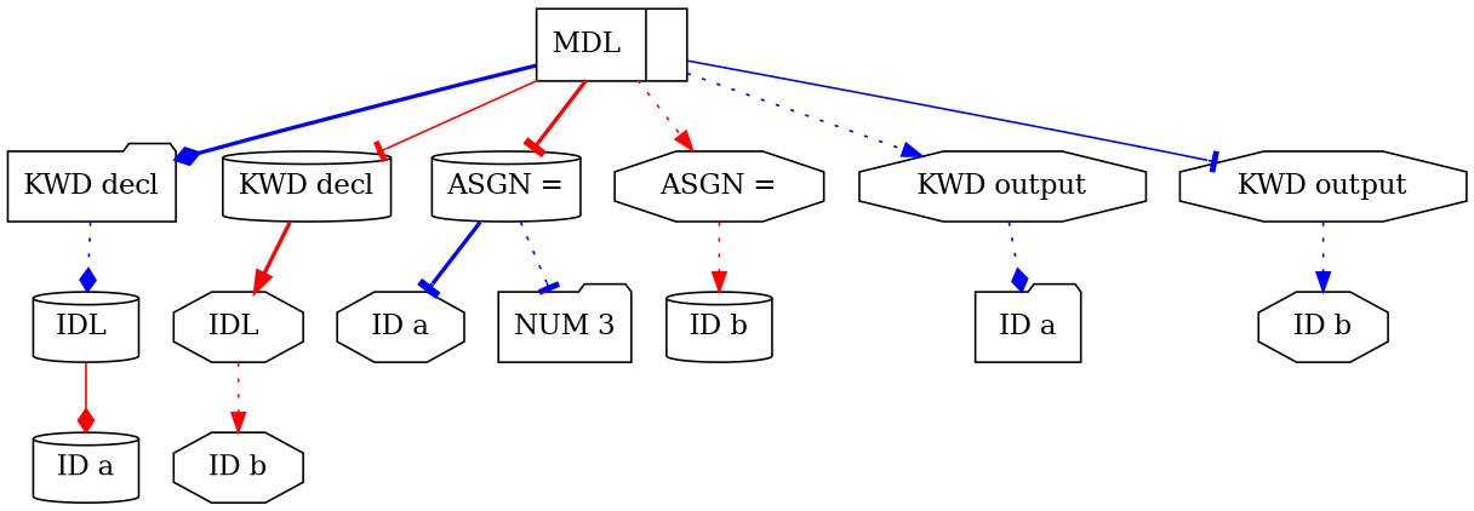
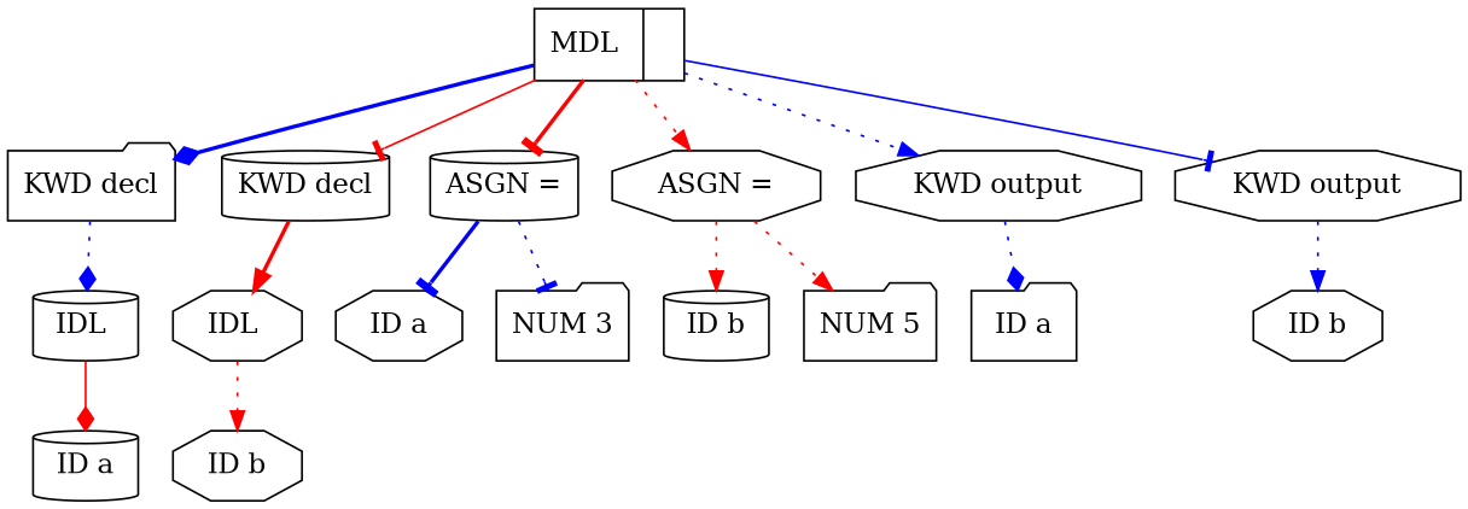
  digraph {
    node [shape=octagon]
    edge [color=blue style=dotted arrowhead=normal]
    n1 [label="MDL \n|" shape=record uuid="88acf7c1-6795-4243-844c-a1e123075fdd"]
    n2 [label="KWD decl\n" shape=folder uuid="1dd3510e-7095-4653-80b6-3d8e5051af6c"]
    n3 [label="KWD decl\n" shape=cylinder uuid="7454a335-6a5f-46cb-9062-ec70e85d3465"]
    n4 [label="ASGN =\n" shape=cylinder uuid="164bc57b-9e45-43a0-aff6-5897a611f349"]
    n5 [label="ASGN =\n" uuid="24509106-21c6-44c6-9185-55facb06edf4"]
    n6 [label="KWD output\n" uuid="8decc90e-1102-4540-b3ce-ff84c30f9acb"]
    n7 [label="KWD output\n" uuid="bd86bd55-863f-4e22-bd5a-bb070aef5cf7"]
    n8 [label="IDL \n" shape=cylinder uuid="081aff15-22c6-41c9-be11-d5ce73cc5eb2"]
    n9 [label="ID a\n" shape=cylinder uuid="668b0116-b172-480e-a343-4145a5d7639b"]
    n10 [label="IDL \n" uuid="44de0f22-5051-452b-a1d9-a039155eac6b"]
    n11 [label="ID b\n" uuid="b8714ac9-788f-4c5d-995e-55b08b9dd818"]
    n12 [label="ID a\n" uuid="0d3231fb-9b02-47e1-87ee-c4b889675281"]
    n13 [label="NUM 3\n" shape=folder uuid="fac4b187-d1db-4a32-b880-3f6c50fe8dc6"]
    n14 [label="ID b\n" shape=cylinder uuid="2ad6ff14-5eae-4e08-a4f5-f18ba384e544"]
+   n15 [label="NUM 5\n" shape=folder uuid="2921acfd-6b04-4c1a-b53c-374761c4af26"]
    n16 [label="ID a\n" shape=folder uuid="a736f575-5383-4e75-8ee5-d9b07d3229aa"]
    n17 [label="ID b\n" uuid="ea330a7c-c75a-400d-81b8-ec71c1da185d"]
    n1 -> n2 [style=bold arrowhead=diamond]
    n1 -> n3 [color=red style=solid arrowhead=tee]
    n1 -> n4 [color=red style=bold arrowhead=tee]
    n1 -> n5 [color=red]
    n1 -> n6
    n1 -> n7 [style=solid arrowhead=tee]
    n2 -> n8 [arrowhead=diamond]
    n3 -> n10 [color=red style=bold]
    n4 -> n12 [style=bold arrowhead=tee]
    n4 -> n13 [arrowhead=tee]
    n5 -> n14 [color=red]
+   n5 -> n15 [color=red]
    n6 -> n16 [arrowhead=diamond]
    n7 -> n17
    n8 -> n9 [color=red style=solid arrowhead=diamond]
    n10 -> n11 [color=red]
  }
